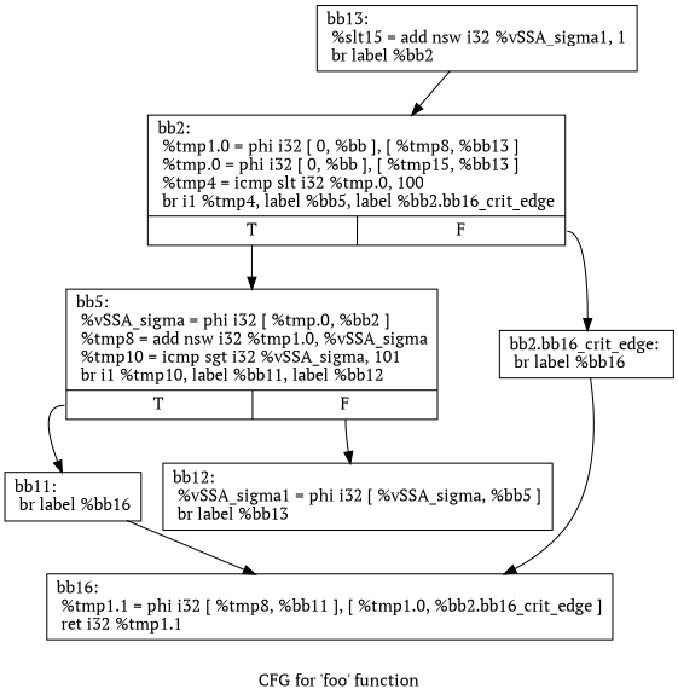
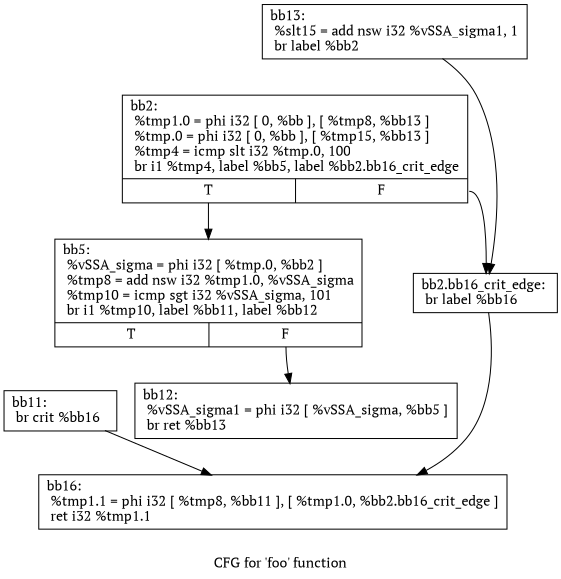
  digraph {
    fontname="PT Serif"
    label="CFG for 'foo' function"
    node [fontname="PT Serif" shape=record]
    edge [fontname="PT Serif"]
    n1 [label="{bb2:                                              \l  %tmp1.0 = phi i32 [ 0, %bb ], [ %tmp8, %bb13 ]\l  %tmp.0 = phi i32 [ 0, %bb ], [ %tmp15, %bb13 ]\l  %tmp4 = icmp slt i32 %tmp.0, 100\l  br i1 %tmp4, label %bb5, label %bb2.bb16_crit_edge\l|{<s0>T|<s1>F}}"]
    n2 [label="{bb5:                                              \l  %vSSA_sigma = phi i32 [ %tmp.0, %bb2 ]\l  %tmp8 = add nsw i32 %tmp1.0, %vSSA_sigma\l  %tmp10 = icmp sgt i32 %vSSA_sigma, 101\l  br i1 %tmp10, label %bb11, label %bb12\l|{<s0>T|<s1>F}}"]
    n3 [label="{bb2.bb16_crit_edge:                               \l  br label %bb16\l}"]
-   n4 [label="{bb11:                                             \l  br label %bb16\l}"]
-   n5 [label="{bb12:                                             \l  %vSSA_sigma1 = phi i32 [ %vSSA_sigma, %bb5 ]\l  br label %bb13\l}"]
+   n4 [label="{bb11:                                             \l  br crit %bb16\l}"]
+   n5 [label="{bb12:                                             \l  %vSSA_sigma1 = phi i32 [ %vSSA_sigma, %bb5 ]\l  br ret %bb13\l}"]
    n6 [label="{bb16:                                             \l  %tmp1.1 = phi i32 [ %tmp8, %bb11 ], [ %tmp1.0, %bb2.bb16_crit_edge ]\l  ret i32 %tmp1.1\l}"]
    n7 [label="{bb13:                                             \l  %slt15 = add nsw i32 %vSSA_sigma1, 1\l  br label %bb2\l}"]
    n1 -> n2 [tailport=s0]
    n1 -> n3 [tailport=s1]
-   n2 -> n4 [tailport=s0]
    n2 -> n5 [tailport=s1]
    n3 -> n6
    n4 -> n6
-   n7 -> n1
+   n7 -> n3
  }
